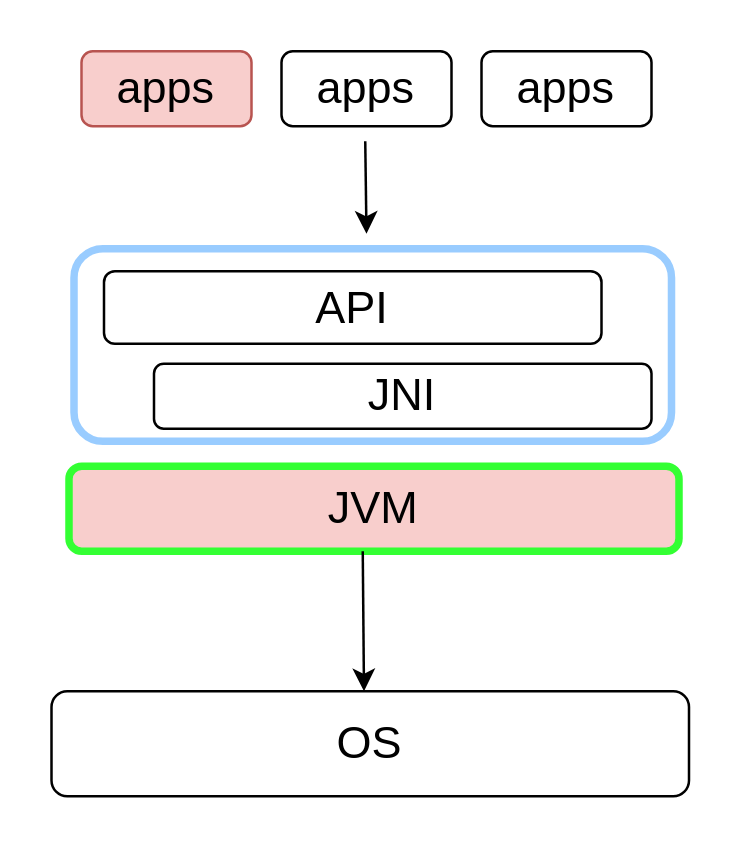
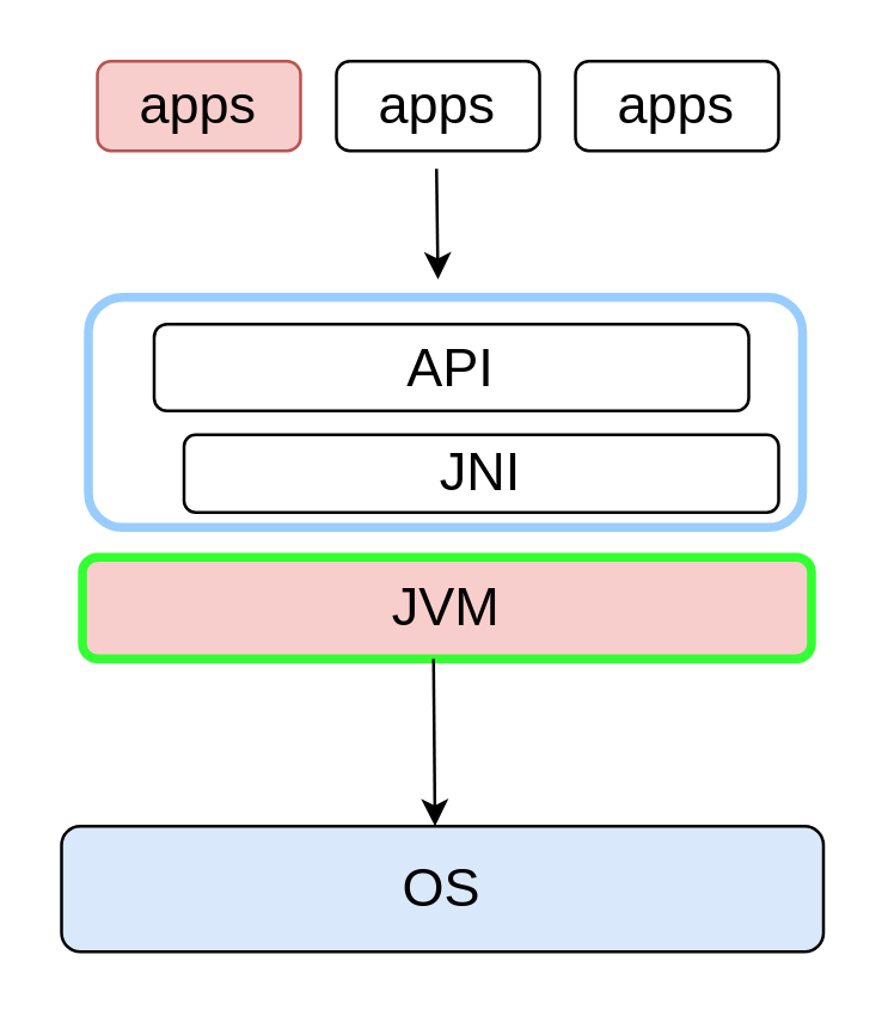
  <mxCell id="0" />
  <mxCell id="1" parent="0" />
  <mxCell id="2" value="&lt;font style=&quot;font-size: 18px&quot;&gt;apps&lt;/font&gt;" style="rounded=1;whiteSpace=wrap;html=1;fillColor=#f8cecc;strokeColor=#b85450;" vertex="1" parent="1"><mxGeometry x="32" y="20" width="68" height="30" as="geometry" /></mxCell>
  <mxCell id="3" value="" style="rounded=1;whiteSpace=wrap;html=1;fontSize=18;strokeColor=#99CCFF;strokeWidth=3;" vertex="1" parent="1"><mxGeometry x="29" y="99" width="239" height="77" as="geometry" /></mxCell>
- <mxCell id="4" value="API" style="rounded=1;whiteSpace=wrap;html=1;fontSize=18;" vertex="1" parent="1"><mxGeometry x="41" y="108" width="199" height="29" as="geometry" /></mxCell>
+ <mxCell id="4" value="API" style="rounded=1;whiteSpace=wrap;html=1;fontSize=18;" vertex="1" parent="1"><mxGeometry x="51" y="108" width="199" height="29" as="geometry" /></mxCell>
  <mxCell id="5" value="JNI" style="rounded=1;whiteSpace=wrap;html=1;fontSize=18;" vertex="1" parent="1"><mxGeometry x="61" y="145" width="199" height="26" as="geometry" /></mxCell>
  <mxCell id="6" value="JVM" style="rounded=1;whiteSpace=wrap;html=1;fontSize=18;strokeColor=#33FF33;strokeWidth=3;fillColor=#f8cecc;" vertex="1" parent="1"><mxGeometry x="27" y="186" width="244" height="34" as="geometry" /></mxCell>
  <mxCell id="7" value="" style="endArrow=classic;html=1;rounded=0;fontSize=18;" edge="1" parent="1"><mxGeometry width="50" height="50" relative="1" as="geometry"><mxPoint x="144.5" y="220" as="sourcePoint" /><mxPoint x="145" y="276" as="targetPoint" /></mxGeometry></mxCell>
- <mxCell id="8" value="OS" style="rounded=1;whiteSpace=wrap;html=1;fontSize=18;" vertex="1" parent="1"><mxGeometry x="20" y="276" width="255" height="42" as="geometry" /></mxCell>
+ <mxCell id="8" value="OS" style="rounded=1;whiteSpace=wrap;html=1;fontSize=18;fillColor=#dae8fc;" vertex="1" parent="1"><mxGeometry x="20" y="276" width="255" height="42" as="geometry" /></mxCell>
  <mxCell id="9" value="&lt;font style=&quot;font-size: 18px&quot;&gt;apps&lt;/font&gt;" style="rounded=1;whiteSpace=wrap;html=1;" vertex="1" parent="1"><mxGeometry x="112" y="20" width="68" height="30" as="geometry" /></mxCell>
  <mxCell id="10" value="&lt;font style=&quot;font-size: 18px&quot;&gt;apps&lt;/font&gt;" style="rounded=1;whiteSpace=wrap;html=1;" vertex="1" parent="1"><mxGeometry x="192" y="20" width="68" height="30" as="geometry" /></mxCell>
  <mxCell id="11" value="" style="endArrow=classic;html=1;rounded=0;fontSize=18;" edge="1" parent="1"><mxGeometry width="50" height="50" relative="1" as="geometry"><mxPoint x="145.5" y="56" as="sourcePoint" /><mxPoint x="146" y="93" as="targetPoint" /><Array as="points"><mxPoint x="146" y="56" /></Array></mxGeometry></mxCell>
